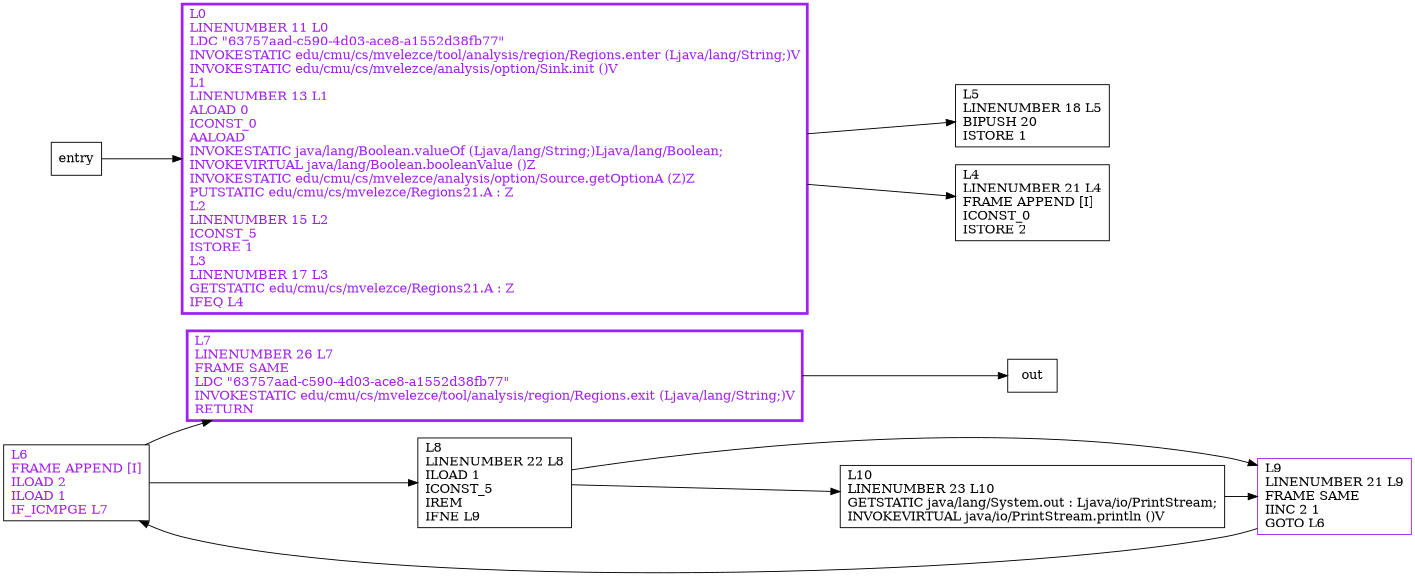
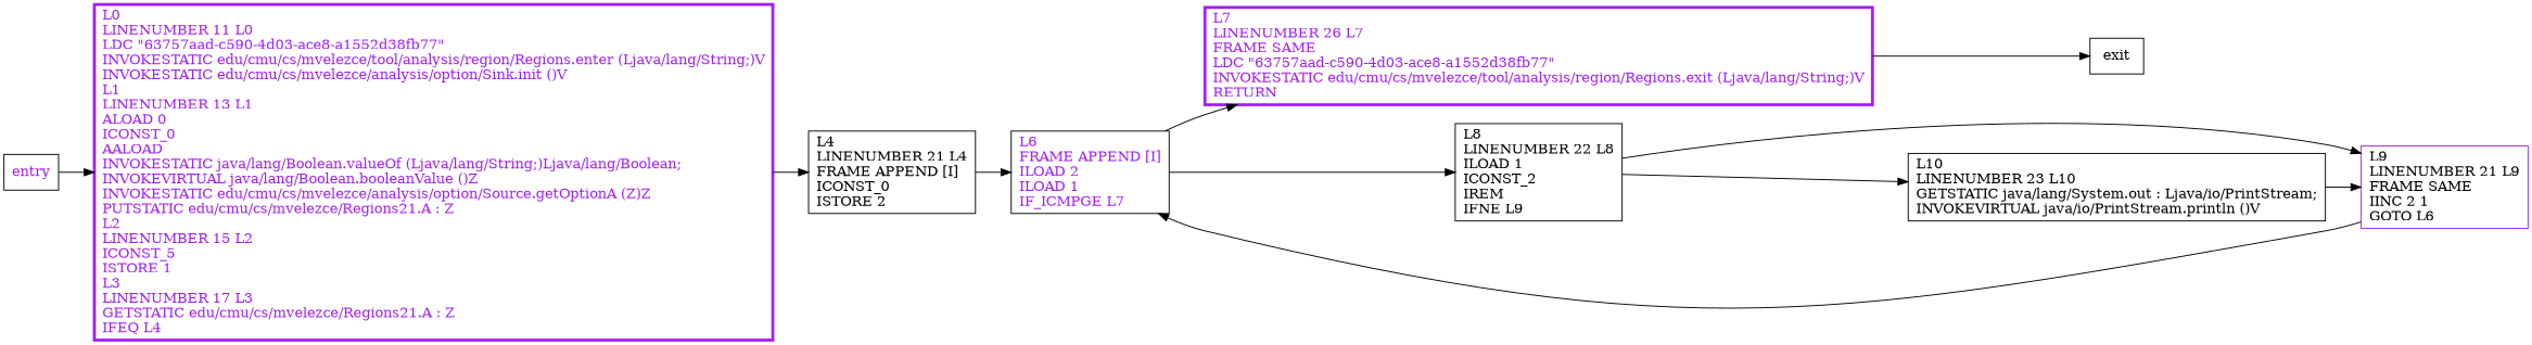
  digraph {
    rankdir=LR
    node [shape=record]
    n1 [fontcolor=purple label="L6\lFRAME APPEND [I]\lILOAD 2\lILOAD 1\lIF_ICMPGE L7\l"]
    n2 [color=purple fontcolor=purple label="L7\lLINENUMBER 26 L7\lFRAME SAME\lLDC \"63757aad-c590-4d03-ace8-a1552d38fb77\"\lINVOKESTATIC edu/cmu/cs/mvelezce/tool/analysis/region/Regions.exit (Ljava/lang/String;)V\lRETURN\l" penwidth=3]
-   n3 [label="L8\lLINENUMBER 22 L8\lILOAD 1\lICONST_5\lIREM\lIFNE L9\l"]
-   exit [label=out]
+   n3 [label="L8\lLINENUMBER 22 L8\lILOAD 1\lICONST_2\lIREM\lIFNE L9\l"]
+   exit
    n5 [color=purple label="L9\lLINENUMBER 21 L9\lFRAME SAME\lIINC 2 1\lGOTO L6\l"]
    n6 [label="L10\lLINENUMBER 23 L10\lGETSTATIC java/lang/System.out : Ljava/io/PrintStream;\lINVOKEVIRTUAL java/io/PrintStream.println ()V\l"]
-   n7 [label="L5\lLINENUMBER 18 L5\lBIPUSH 20\lISTORE 1\l"]
    n8 [label="L4\lLINENUMBER 21 L4\lFRAME APPEND [I]\lICONST_0\lISTORE 2\l"]
    n9 [color=purple fontcolor=purple label="L0\lLINENUMBER 11 L0\lLDC \"63757aad-c590-4d03-ace8-a1552d38fb77\"\lINVOKESTATIC edu/cmu/cs/mvelezce/tool/analysis/region/Regions.enter (Ljava/lang/String;)V\lINVOKESTATIC edu/cmu/cs/mvelezce/analysis/option/Sink.init ()V\lL1\lLINENUMBER 13 L1\lALOAD 0\lICONST_0\lAALOAD\lINVOKESTATIC java/lang/Boolean.valueOf (Ljava/lang/String;)Ljava/lang/Boolean;\lINVOKEVIRTUAL java/lang/Boolean.booleanValue ()Z\lINVOKESTATIC edu/cmu/cs/mvelezce/analysis/option/Source.getOptionA (Z)Z\lPUTSTATIC edu/cmu/cs/mvelezce/Regions21.A : Z\lL2\lLINENUMBER 15 L2\lICONST_5\lISTORE 1\lL3\lLINENUMBER 17 L3\lGETSTATIC edu/cmu/cs/mvelezce/Regions21.A : Z\lIFEQ L4\l" penwidth=3]
-   entry
+   entry [fontcolor=purple]
    n1 -> n2
    n1 -> n3
    n2 -> exit
    n3 -> n5
    n3 -> n6
    n5 -> n1
    n6 -> n5
-   n9 -> n7
+   n8 -> n1
    n9 -> n8
    entry -> n9
  }
